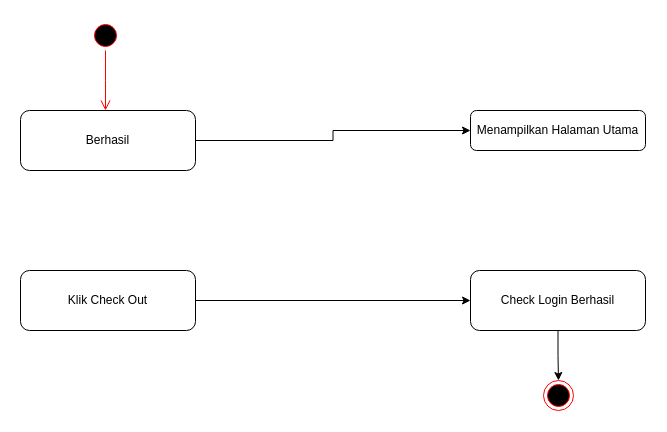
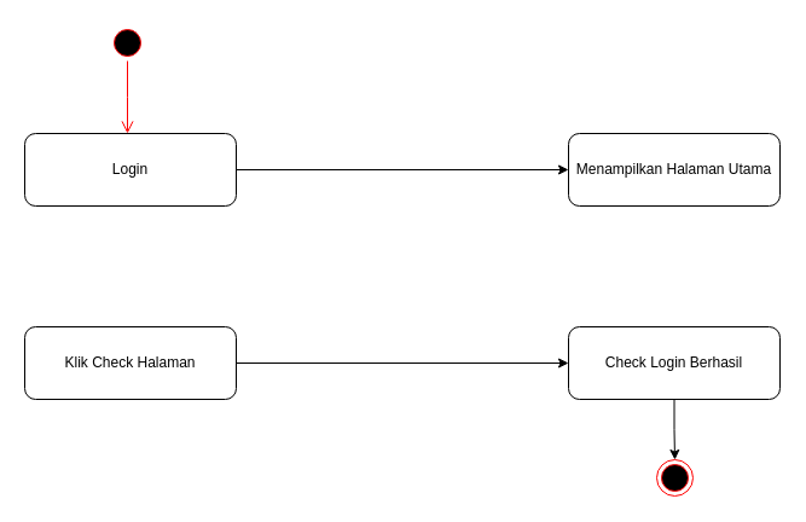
  <mxCell id="0" />
  <mxCell id="1" parent="0" />
  <mxCell id="2" value="" style="ellipse;html=1;shape=startState;fillColor=#000000;strokeColor=#ff0000;" vertex="1" parent="1"><mxGeometry x="90" y="20" width="30" height="30" as="geometry" /></mxCell>
  <mxCell id="3" value="" style="edgeStyle=orthogonalEdgeStyle;html=1;verticalAlign=bottom;endArrow=open;endSize=8;strokeColor=#ff0000;rounded=0;" edge="1" source="2" parent="1"><mxGeometry relative="1" as="geometry"><mxPoint x="105" y="110" as="targetPoint" /></mxGeometry></mxCell>
  <mxCell id="4" style="edgeStyle=orthogonalEdgeStyle;rounded=0;orthogonalLoop=1;jettySize=auto;html=1;exitX=1;exitY=0.5;exitDx=0;exitDy=0;entryX=0;entryY=0.5;entryDx=0;entryDy=0;" edge="1" parent="1" source="5" target="6"><mxGeometry relative="1" as="geometry" /></mxCell>
- <mxCell id="5" value="Berhasil" style="rounded=1;whiteSpace=wrap;html=1;" vertex="1" parent="1"><mxGeometry x="20" y="110" width="175" height="60" as="geometry" /></mxCell>
- <mxCell id="6" value="Menampilkan Halaman Utama" style="rounded=1;whiteSpace=wrap;html=1;" vertex="1" parent="1"><mxGeometry x="470" y="110" width="175" height="40" as="geometry" /></mxCell>
+ <mxCell id="5" value="Login" style="rounded=1;whiteSpace=wrap;html=1;" vertex="1" parent="1"><mxGeometry x="20" y="110" width="175" height="60" as="geometry" /></mxCell>
+ <mxCell id="6" value="Menampilkan Halaman Utama" style="rounded=1;whiteSpace=wrap;html=1;" vertex="1" parent="1"><mxGeometry x="470" y="110" width="175" height="60" as="geometry" /></mxCell>
  <mxCell id="7" style="edgeStyle=orthogonalEdgeStyle;rounded=0;orthogonalLoop=1;jettySize=auto;html=1;entryX=0;entryY=0.5;entryDx=0;entryDy=0;" edge="1" parent="1" source="8" target="10"><mxGeometry relative="1" as="geometry" /></mxCell>
- <mxCell id="8" value="Klik Check Out" style="rounded=1;whiteSpace=wrap;html=1;" vertex="1" parent="1"><mxGeometry x="20" y="270" width="175" height="60" as="geometry" /></mxCell>
+ <mxCell id="8" value="Klik Check Halaman" style="rounded=1;whiteSpace=wrap;html=1;" vertex="1" parent="1"><mxGeometry x="20" y="270" width="175" height="60" as="geometry" /></mxCell>
  <mxCell id="9" style="edgeStyle=orthogonalEdgeStyle;rounded=0;orthogonalLoop=1;jettySize=auto;html=1;entryX=0.5;entryY=0;entryDx=0;entryDy=0;" edge="1" parent="1" source="10" target="11"><mxGeometry relative="1" as="geometry" /></mxCell>
  <mxCell id="10" value="Check Login Berhasil" style="rounded=1;whiteSpace=wrap;html=1;" vertex="1" parent="1"><mxGeometry x="470" y="270" width="175" height="60" as="geometry" /></mxCell>
  <mxCell id="11" value="" style="ellipse;html=1;shape=endState;fillColor=#000000;strokeColor=#ff0000;" vertex="1" parent="1"><mxGeometry x="543" y="380" width="30" height="30" as="geometry" /></mxCell>
